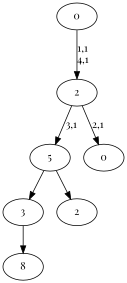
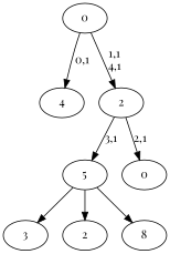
  digraph {
    fontname="Playfair Display"
    node [fontname="Playfair Display"]
    edge [fontname="Playfair Display"]
+   n1 [label=4]
    n2 [label=3]
    n3 [label=2]
    n4 [label=8]
    5
    n6 [label=0]
    2
    0
    5 -> n2
    5 -> n3
-   n2 -> n4
+   5 -> n4
    2 -> 5 [label="3,1"]
    2 -> n6 [label="2,1"]
+   0 -> n1 [label="0,1"]
    0 -> 2 [label="1,1\n4,1"]
  }
